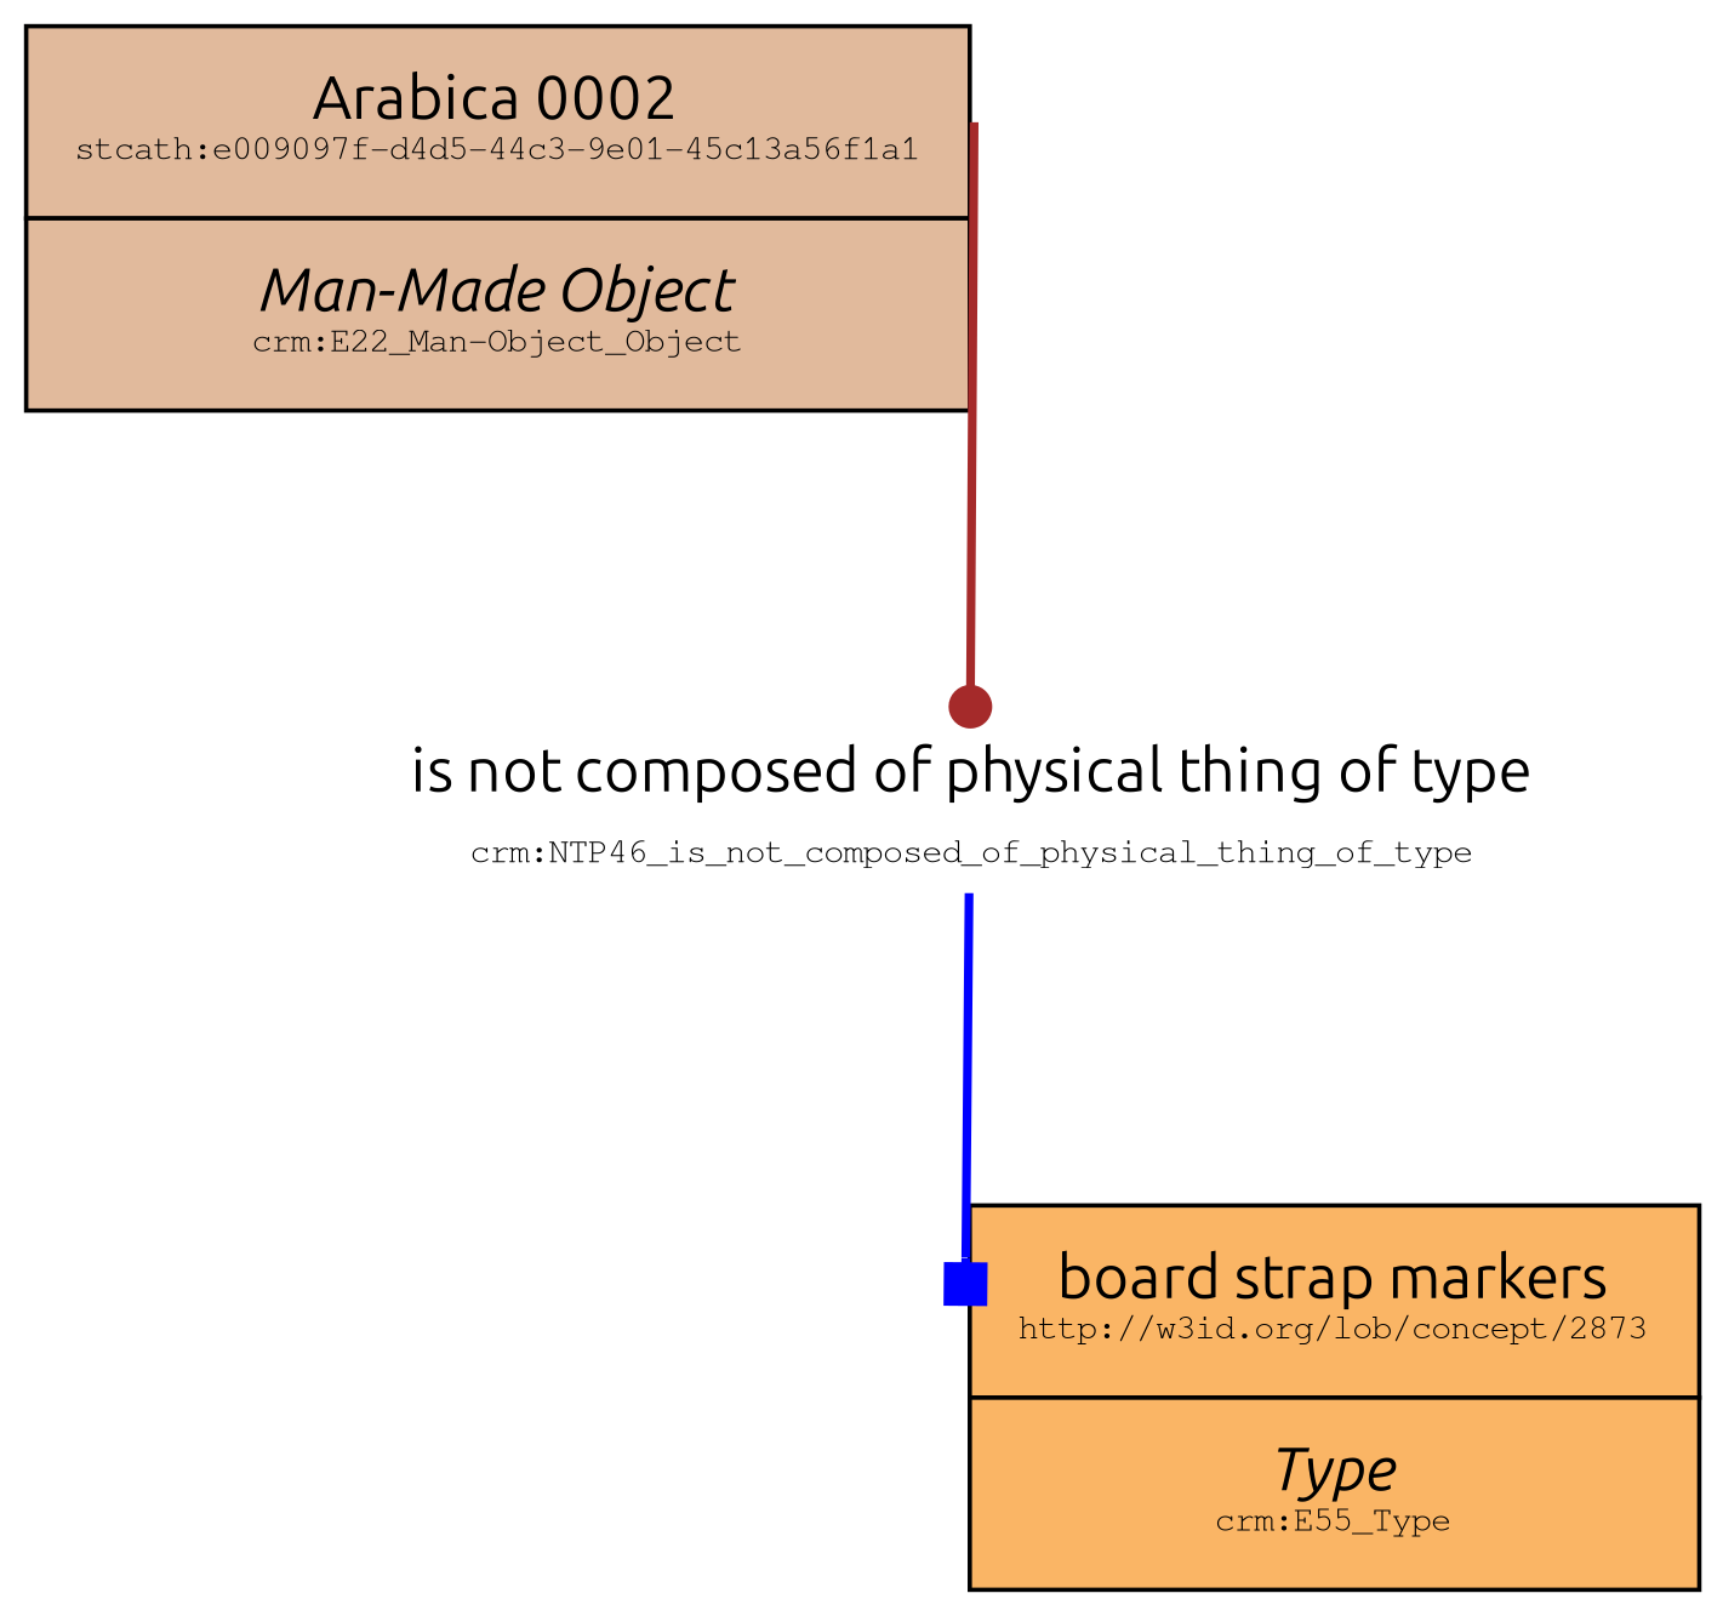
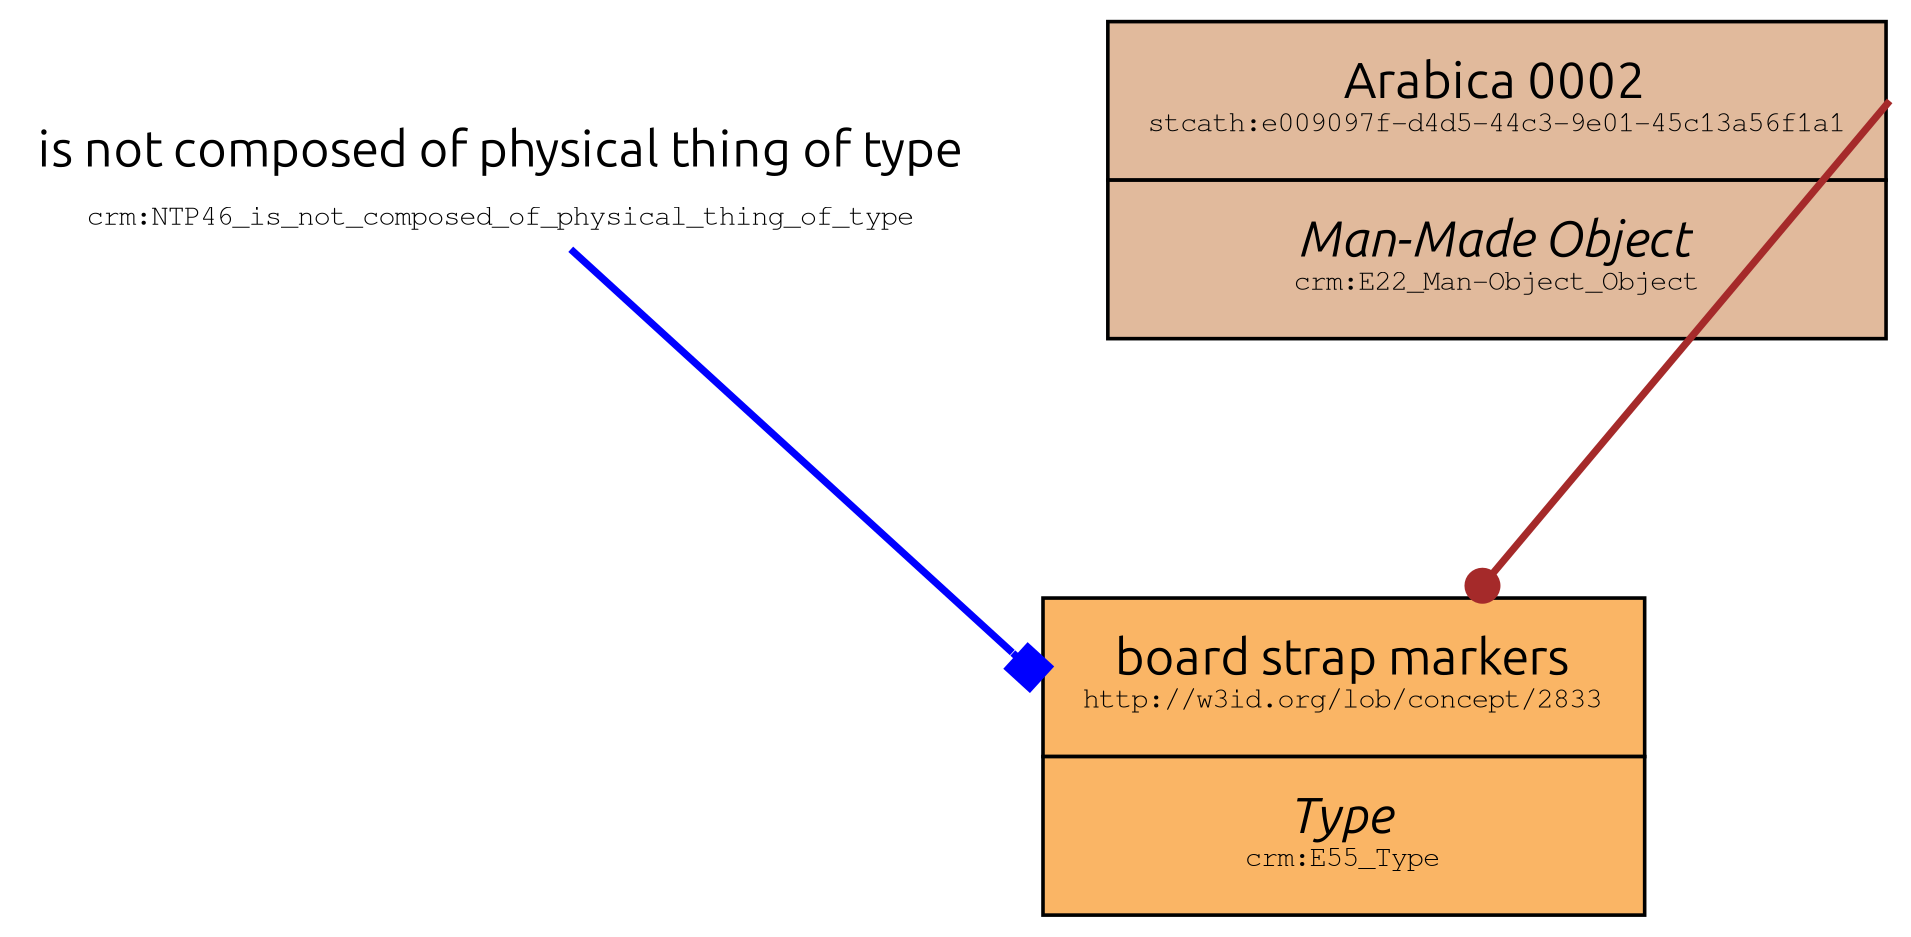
  digraph {
    nodesep=0.5
    rankdir=TB
    ranksep=1
    splines=line
    node [margin=0 penwidth=3.0 shape=none]
    edge [style=bold]
-   n1 [label=<<TABLE BORDER="0" CELLBORDER="1" CELLSPACING="0">                    <TR><TD PORT="instance" CELLPADDING="10" bgcolor="#FAB565"><FONT FACE="Ubuntu">board strap markers</FONT><BR /><FONT FACE="FreeMono" POINT-SIZE="8">http://w3id.org/lob/concept/2873</FONT></TD></TR>                    <TR><TD PORT="class" CELLPADDING="10" bgcolor="#FAB565"><FONT FACE="Ubuntu"><I>Type</I></FONT><BR /><FONT FACE="FreeMono" POINT-SIZE="8">crm:E55_Type</FONT></TD></TR>                    </TABLE>>]
+   n1 [label=<<TABLE BORDER="0" CELLBORDER="1" CELLSPACING="0">                    <TR><TD PORT="instance" CELLPADDING="10" bgcolor="#FAB565"><FONT FACE="Ubuntu">board strap markers</FONT><BR /><FONT FACE="FreeMono" POINT-SIZE="8">http://w3id.org/lob/concept/2833</FONT></TD></TR>                    <TR><TD PORT="class" CELLPADDING="10" bgcolor="#FAB565"><FONT FACE="Ubuntu"><I>Type</I></FONT><BR /><FONT FACE="FreeMono" POINT-SIZE="8">crm:E55_Type</FONT></TD></TR>                    </TABLE>>]
    n2 [label=<<TABLE BORDER="0" CELLBORDER="1" CELLSPACING="0">                    <TR><TD PORT="instance" CELLPADDING="10" bgcolor="#E1BA9C"><FONT FACE="Ubuntu">Arabica 0002</FONT><BR /><FONT FACE="FreeMono" POINT-SIZE="8">stcath:e009097f-d4d5-44c3-9e01-45c13a56f1a1</FONT></TD></TR>                    <TR><TD PORT="class" CELLPADDING="10" bgcolor="#E1BA9C"><FONT FACE="Ubuntu"><I>Man-Made Object</I></FONT><BR /><FONT FACE="FreeMono" POINT-SIZE="8">crm:E22_Man-Object_Object</FONT></TD></TR>                    </TABLE>>]
    n3 [label=<<TABLE BORDER="0" CELLBORDER="0"><TR><TD BGCOLOR = "white"><FONT FACE="Ubuntu">is not composed of physical thing of type</FONT></TD></TR><TR><TD BGCOLOR = "white"><FONT FACE="FreeMono" POINT-SIZE="8">crm:NTP46_is_not_composed_of_physical_thing_of_type</FONT></TD></TR></TABLE>>]
-   n2 -> n3 [arrowhead=dot color=brown tailport="instance:e"]
+   n2 -> n1 [arrowhead=dot color=brown tailport="instance:e"]
    n3 -> n1 [arrowhead=box color=blue headport="instance:w"]
  }
